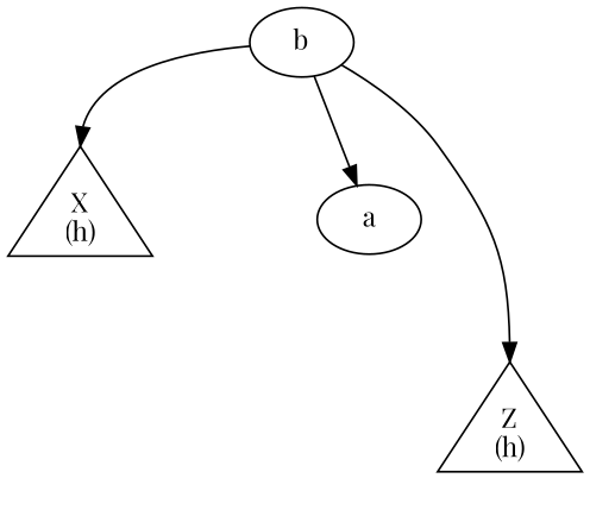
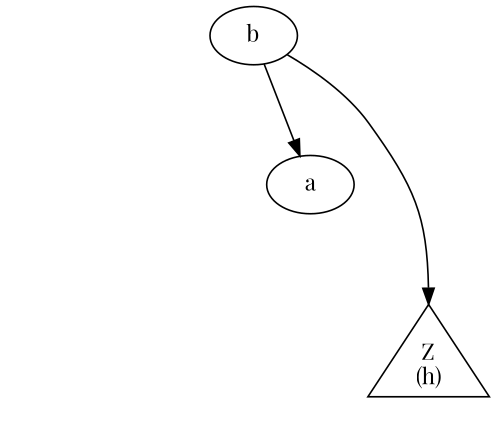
  digraph {
    fontname="Playfair Display"
    node [fontname="Playfair Display"]
    edge [fontname="Playfair Display" style=invis]
-   n1 [height=1 label="X\n(h)" shape=triangle]
    mb [style=invis width=0.1]
    a
    ma [style=invis width=0.1]
    n5 [height=1 label="Z\n(h)" shape=triangle]
    b
    subgraph sub_1 {
      rank=same
-     n1
      mb
      a
    }
    subgraph sub_2 {
      rank=same
      ma
      n5
    }
-   n1 -> mb
    mb -> a
    a -> ma
    ma -> n5
-   b -> n1 [headport=n style=""]
    b -> mb
    b -> a [style=""]
    b -> n5 [headport=n style=""]
  }
